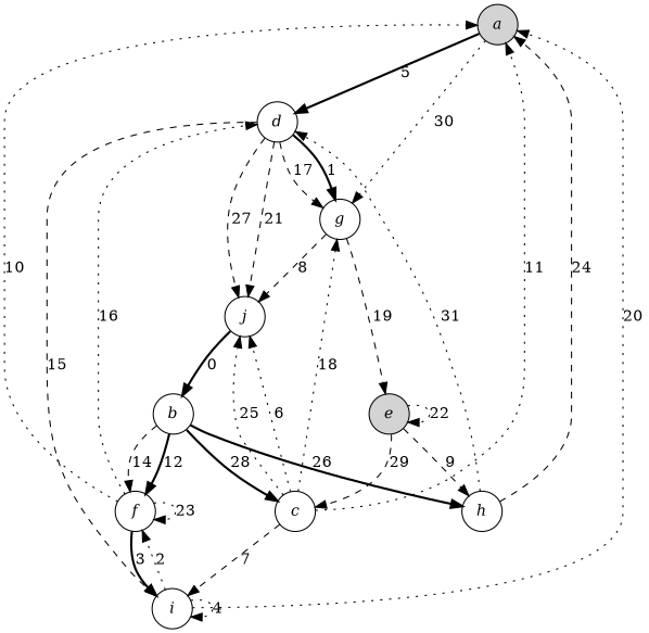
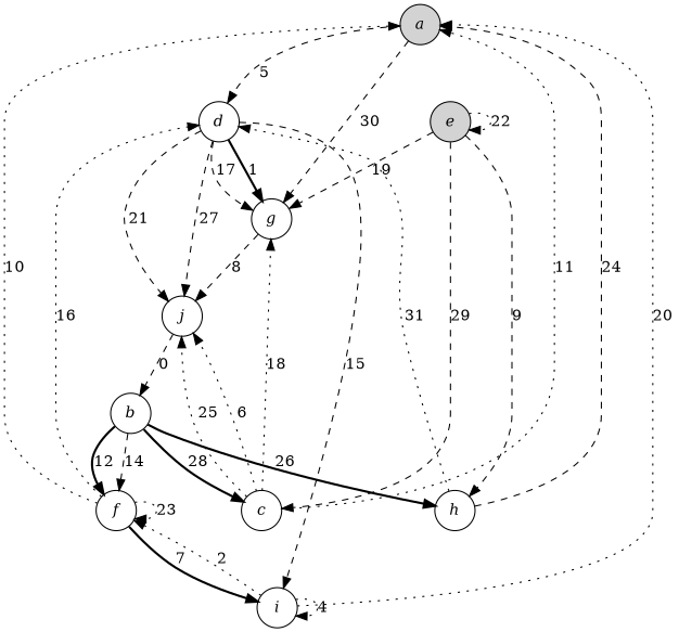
  digraph {
    node [fontname="Times-Italic" shape=circle]
    edge [style=dashed]
    a [style=filled]
    d
    g
    i
    j
    h
    b
    f
    c
    e [style=filled]
-   a -> d [label=5 style=bold]
-   a -> g [label=30 style=dotted]
+   a -> d [label=5]
+   a -> g [label=30]
    d -> g [label=1 style=bold]
    d -> g [label=17]
    d -> i [label=15]
    d -> j [label=21]
    d -> j [label=27]
    g -> j [label=8]
    i -> a [label=20 style=dotted]
    i -> i [label=4 style=dotted]
    i -> f [label=2 style=dotted]
-   j -> b [label=0 style=bold]
+   j -> b [label=0]
    h -> a [label=24]
    h -> d [label=31 style=dotted]
    b -> h [label=26 style=bold]
    b -> f [label=12 style=bold]
    b -> f [label=14]
    b -> c [label=28 style=bold]
    f -> a [label=10 style=dotted]
    f -> d [label=16 style=dotted]
-   f -> i [label=3 style=bold]
+   f -> i [label=7 style=bold]
    f -> f [label=23 style=dotted]
    c -> a [label=11 style=dotted]
    c -> g [label=18 style=dotted]
-   c -> i [label=7]
    c -> j [label=6 style=dotted]
    c -> j [label=25 style=dotted]
-   g -> e [label=19]
+   e -> g [label=19]
    e -> h [label=9]
    e -> c [label=29]
    e -> e [label=22 style=dotted]
  }
